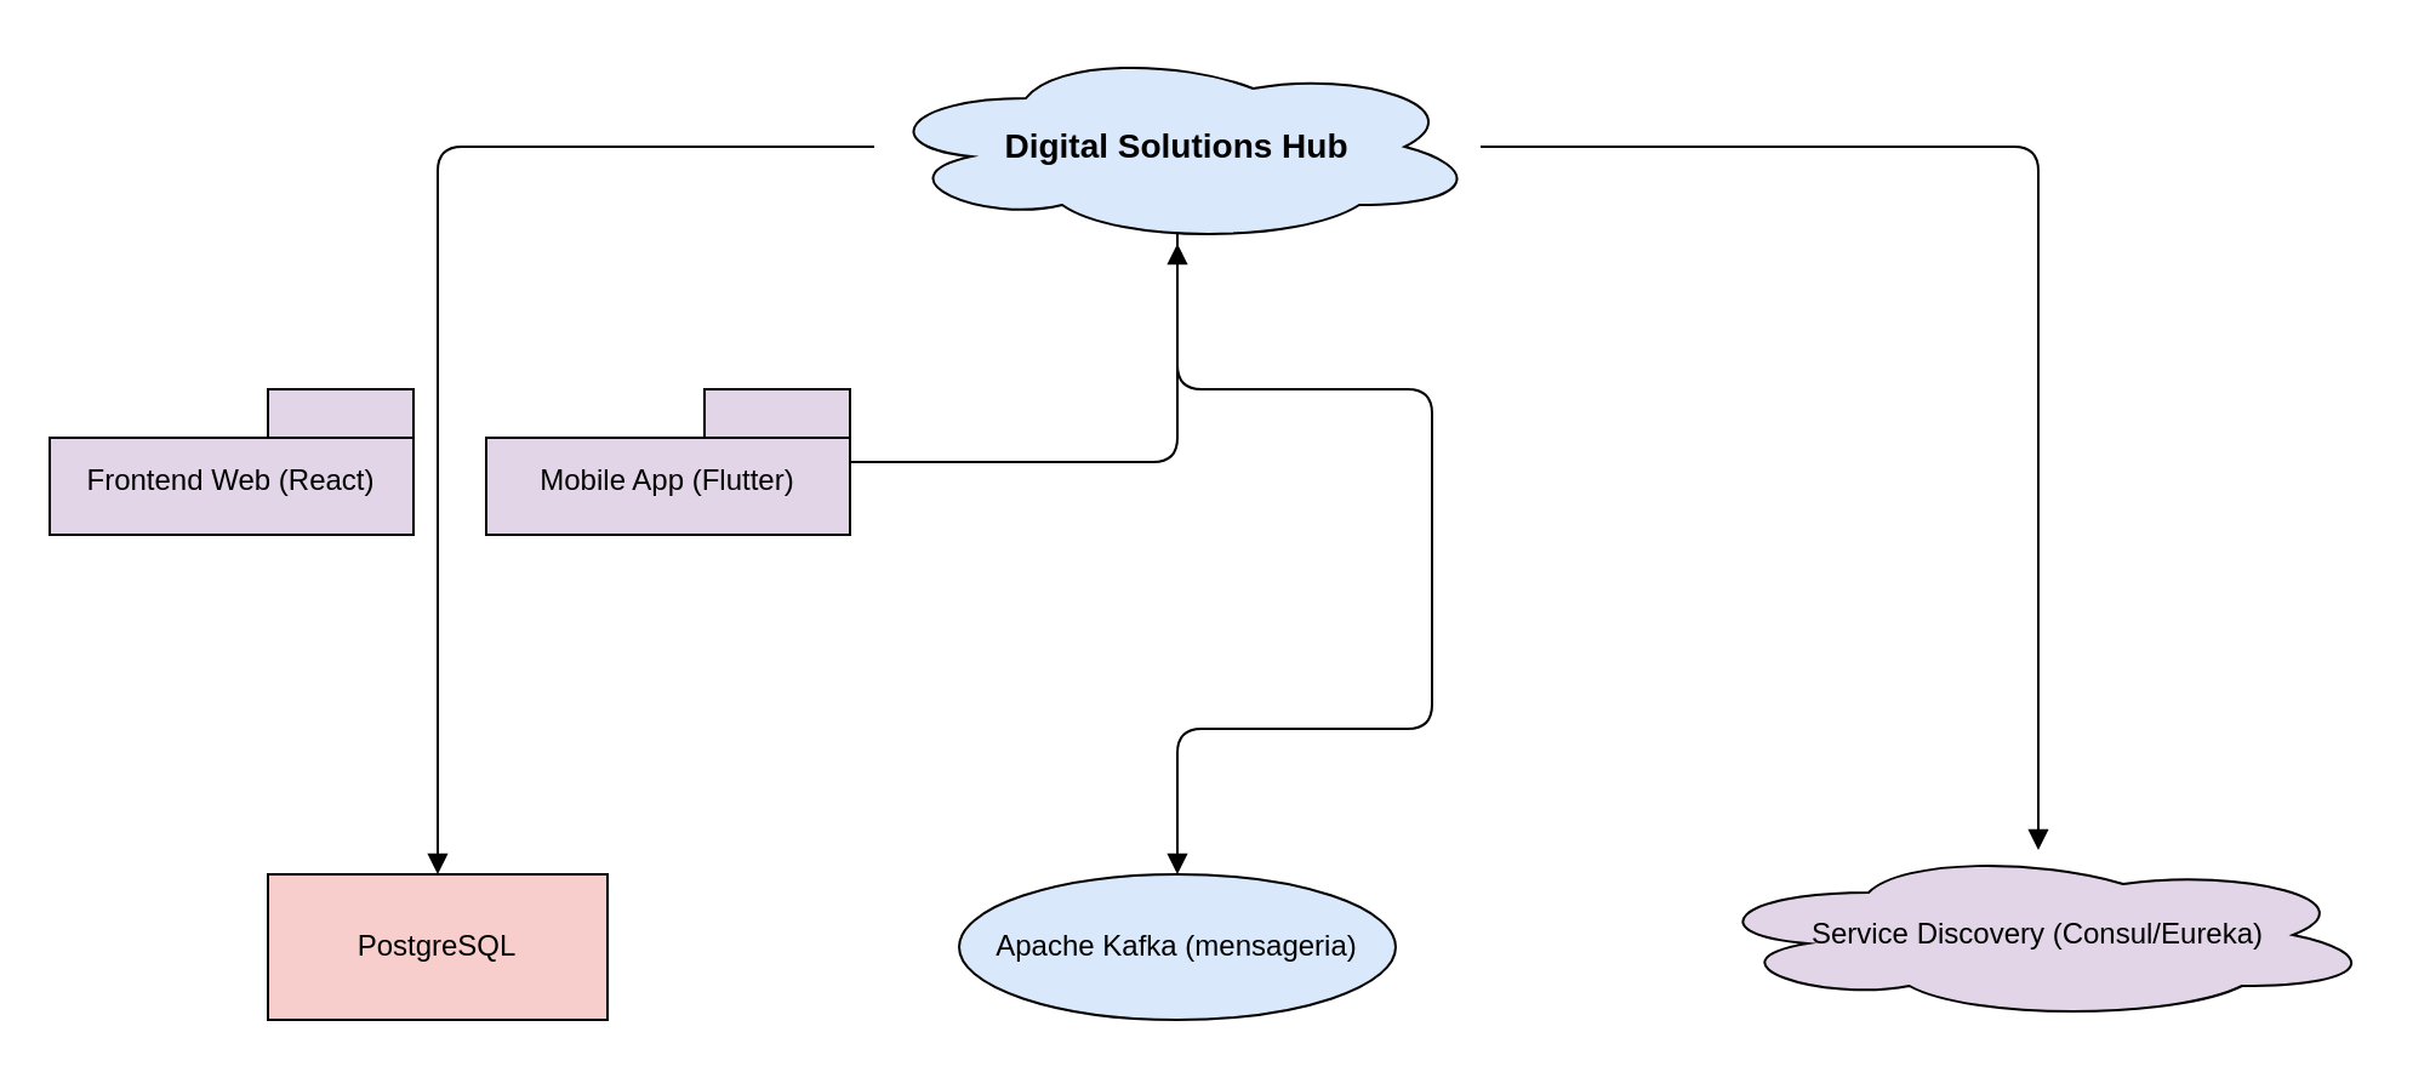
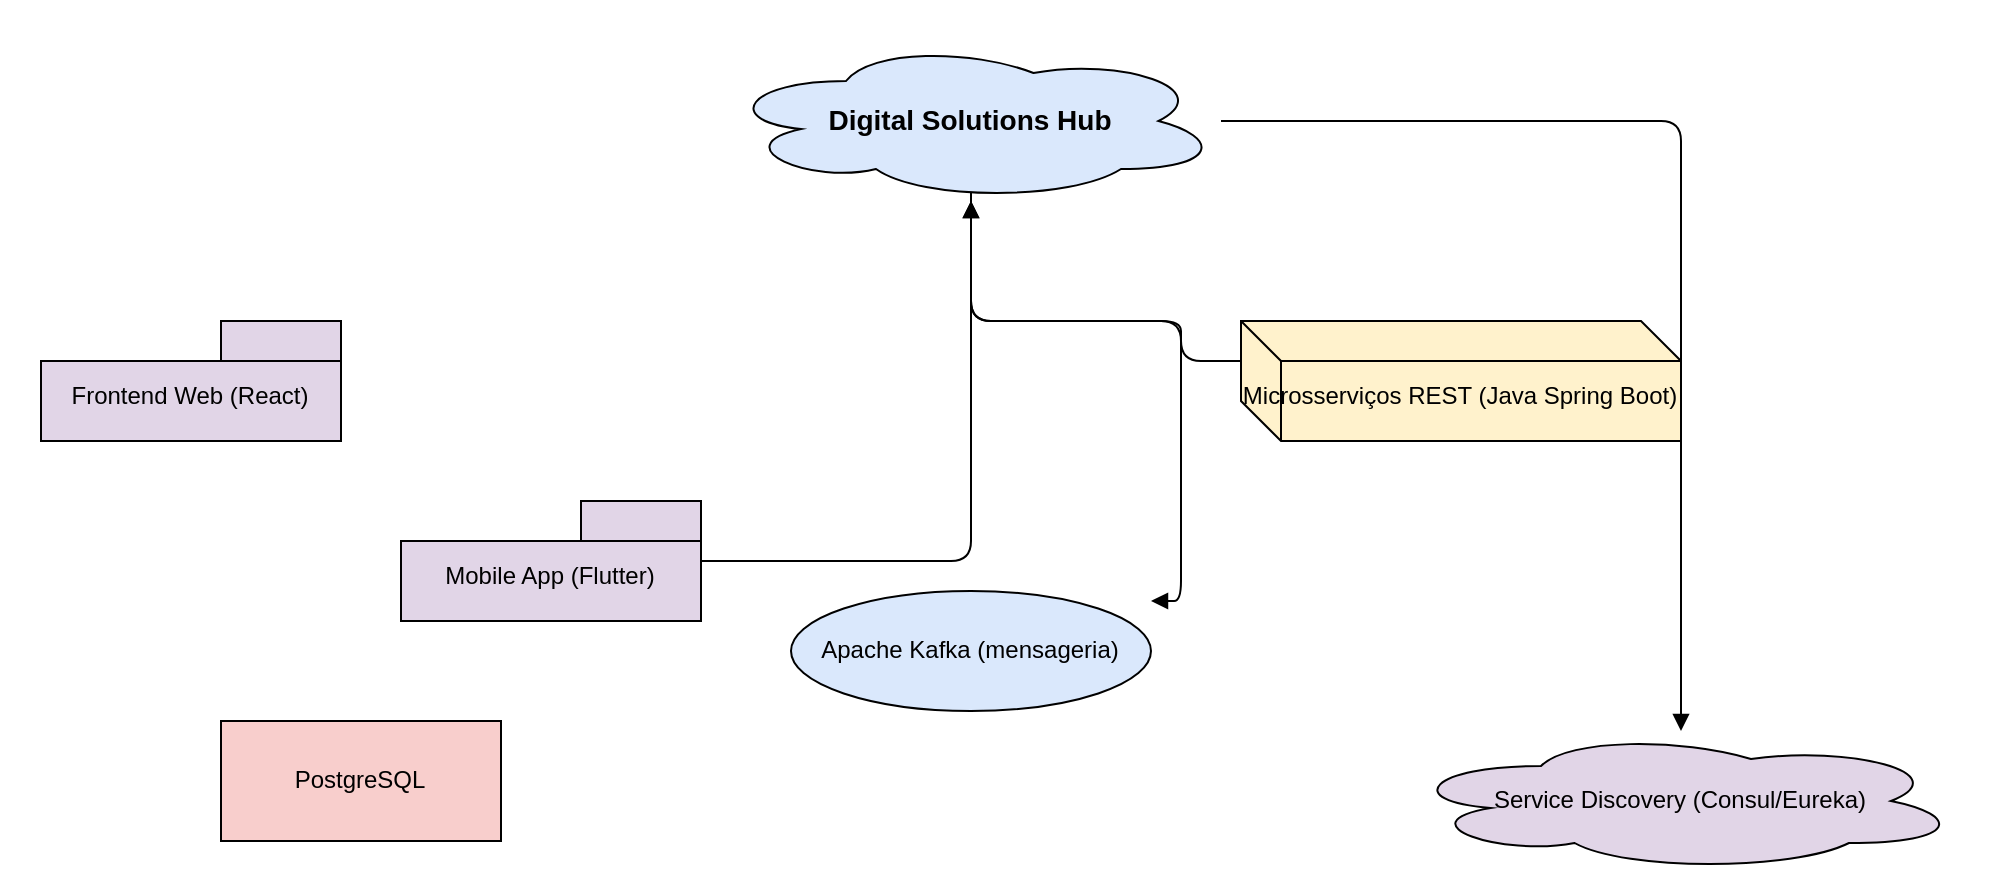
  <mxCell id="0" />
  <mxCell id="1" parent="0" />
  <mxCell id="2" value="Digital Solutions Hub" style="shape=cloud;whiteSpace=wrap;html=1;fillColor=#DAE8FC;fontSize=14;fontStyle=1;" parent="1" vertex="1"><mxGeometry x="360" y="20" width="250" height="80" as="geometry" /></mxCell>
  <mxCell id="3" value="&lt;div&gt;&lt;br&gt;&lt;/div&gt;Frontend Web (React)" style="shape=folder;whiteSpace=wrap;html=1;fillColor=#E1D5E7;" parent="1" vertex="1"><mxGeometry x="20" y="160" width="150" height="60" as="geometry" /></mxCell>
- <mxCell id="4" value="&lt;div&gt;&lt;br&gt;&lt;/div&gt;Mobile App (Flutter)" style="shape=folder;whiteSpace=wrap;html=1;fillColor=#E1D5E7;" parent="1" vertex="1"><mxGeometry x="200" y="160" width="150" height="60" as="geometry" /></mxCell>
+ <mxCell id="4" value="&lt;div&gt;&lt;br&gt;&lt;/div&gt;Mobile App (Flutter)" style="shape=folder;whiteSpace=wrap;html=1;fillColor=#E1D5E7;" parent="1" vertex="1"><mxGeometry x="200" y="250" width="150" height="60" as="geometry" /></mxCell>
  <mxCell id="5" style="edgeStyle=orthogonalEdgeStyle;endArrow=block;" parent="1" source="4" target="2" edge="1"><mxGeometry relative="1" as="geometry" /></mxCell>
+ <mxCell id="6" value="&lt;div&gt;&lt;br&gt;&lt;/div&gt;Microsserviços REST (Java Spring Boot)" style="shape=cube;whiteSpace=wrap;html=1;fillColor=#FFF2CC;" parent="1" vertex="1"><mxGeometry x="620" y="160" width="220" height="60" as="geometry" /></mxCell>
+ <mxCell id="7" style="edgeStyle=orthogonalEdgeStyle;endArrow=block;exitX=0;exitY=0;exitDx=0;exitDy=20;exitPerimeter=0;" parent="1" source="6" target="2" edge="1"><mxGeometry relative="1" as="geometry"><Array as="points"><mxPoint x="590" y="180" /><mxPoint x="590" y="160" /><mxPoint x="485" y="160" /></Array></mxGeometry></mxCell>
  <mxCell id="8" value="PostgreSQL" style="shape=database;whiteSpace=wrap;html=1;fillColor=#F8CECC;" parent="1" vertex="1"><mxGeometry x="110" y="360" width="140" height="60" as="geometry" /></mxCell>
- <mxCell id="9" style="edgeStyle=orthogonalEdgeStyle;endArrow=block;" parent="1" source="2" target="8" edge="1"><mxGeometry relative="1" as="geometry" /></mxCell>
- <mxCell id="10" value="Apache Kafka (mensageria)" style="shape=ellipse;whiteSpace=wrap;html=1;fillColor=#DAE8FC;" parent="1" vertex="1"><mxGeometry x="395" y="360" width="180" height="60" as="geometry" /></mxCell>
+ <mxCell id="10" value="Apache Kafka (mensageria)" style="shape=ellipse;whiteSpace=wrap;html=1;fillColor=#DAE8FC;" parent="1" vertex="1"><mxGeometry x="395" y="295" width="180" height="60" as="geometry" /></mxCell>
  <mxCell id="11" style="edgeStyle=orthogonalEdgeStyle;endArrow=block;" parent="1" target="10" edge="1"><mxGeometry relative="1" as="geometry"><mxPoint x="485" y="96" as="sourcePoint" /><Array as="points"><mxPoint x="485" y="160" /><mxPoint x="590" y="160" /><mxPoint x="590" y="300" /><mxPoint x="485" y="300" /></Array></mxGeometry></mxCell>
- <mxCell id="12" value="Service Discovery (Consul/Eureka)" style="shape=cloud;whiteSpace=wrap;html=1;fillColor=#E1D5E7;" parent="1" vertex="1"><mxGeometry x="700" y="350" width="280" height="70" as="geometry" /></mxCell>
+ <mxCell id="12" value="Service Discovery (Consul/Eureka)" style="shape=cloud;whiteSpace=wrap;html=1;fillColor=#E1D5E7;" parent="1" vertex="1"><mxGeometry x="700" y="365" width="280" height="70" as="geometry" /></mxCell>
  <mxCell id="13" style="edgeStyle=orthogonalEdgeStyle;endArrow=block;" parent="1" source="2" target="12" edge="1"><mxGeometry relative="1" as="geometry" /></mxCell>
